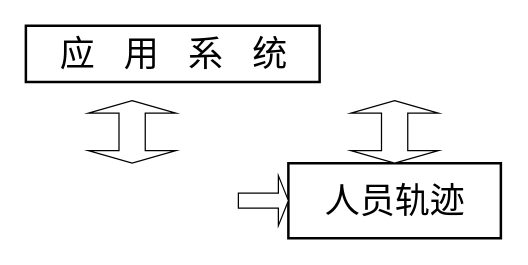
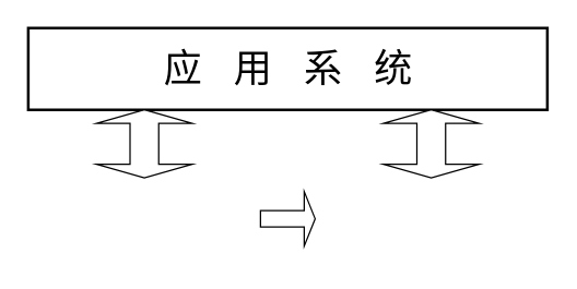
  <mxCell id="0" />
  <mxCell id="1" parent="0" />
- <mxCell id="2" value="&lt;span style=&quot;&quot;&gt;应&amp;nbsp; &amp;nbsp;用&amp;nbsp; &amp;nbsp;系&amp;nbsp; &amp;nbsp;统&lt;/span&gt;" style="verticalLabelPosition=middle;verticalAlign=middle;html=1;shape=mxgraph.basic.rect;fillColor2=none;strokeWidth=2;size=20;indent=5;labelBorderColor=none;fontSize=28;labelPosition=center;align=center;fontStyle=0" vertex="1" parent="1"><mxGeometry x="20" y="20" width="235" height="45" as="geometry" /></mxCell>
- <mxCell id="3" value="人员轨迹" style="verticalLabelPosition=middle;verticalAlign=middle;html=1;shape=mxgraph.basic.rect;fillColor2=none;strokeWidth=2;size=20;indent=5;labelPosition=center;align=center;fontSize=28;" vertex="1" parent="1"><mxGeometry x="230" y="130" width="170" height="60" as="geometry" /></mxCell>
+ <mxCell id="2" value="&lt;span style=&quot;&quot;&gt;应&amp;nbsp; &amp;nbsp;用&amp;nbsp; &amp;nbsp;系&amp;nbsp; &amp;nbsp;统&lt;/span&gt;" style="verticalLabelPosition=middle;verticalAlign=middle;html=1;shape=mxgraph.basic.rect;fillColor2=none;strokeWidth=2;size=20;indent=5;labelBorderColor=none;fontSize=28;labelPosition=center;align=center;fontStyle=0" vertex="1" parent="1"><mxGeometry x="20" y="20" width="380" height="60" as="geometry" /></mxCell>
  <mxCell id="4" value="" style="shape=doubleArrow;direction=south;whiteSpace=wrap;html=1;strokeWidth=1;" vertex="1" parent="1"><mxGeometry x="70" y="80" width="70" height="50" as="geometry" /></mxCell>
  <mxCell id="5" value="" style="shape=doubleArrow;direction=south;whiteSpace=wrap;html=1;" vertex="1" parent="1"><mxGeometry x="280" y="80" width="70" height="50" as="geometry" /></mxCell>
  <mxCell id="6" value="" style="shape=singleArrow;whiteSpace=wrap;html=1;" vertex="1" parent="1"><mxGeometry x="190" y="140" width="40" height="40" as="geometry" /></mxCell>
